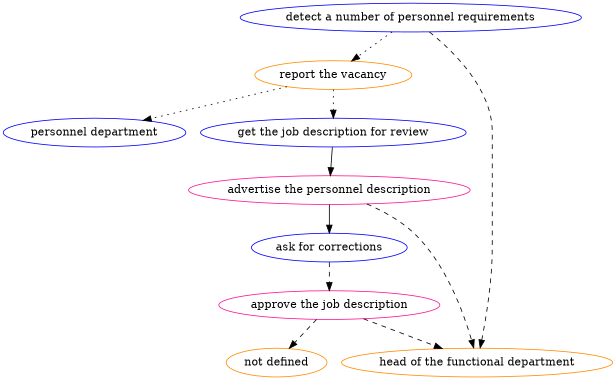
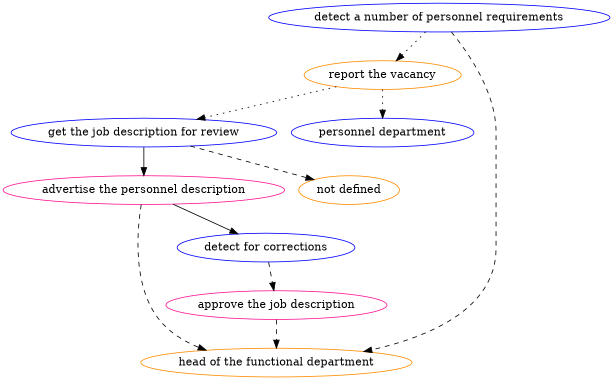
  strict digraph {
    node [color=blue]
    edge [attrs="{'type': 'flow', 'label': 'flow'}" style=dashed]
    "detect a number of personnel requirements" [attrs="{'type': 'Activity', 'label': 'detect a number of personnel requirements'}"]
    "report the vacancy" [attrs="{'type': 'Activity', 'label': 'report the vacancy'}" color=darkorange]
    "head of the functional department" [attrs="{'type': 'Actor', 'label': 'head of the functional department'}" color=darkorange]
    "get the job description for review" [attrs="{'type': 'Activity', 'label': 'get the job description for review'}"]
    "personnel department" [attrs="{'type': 'Actor', 'label': 'personnel department'}"]
    n6 [attrs="{'type': 'Activity', 'label': 'advertise the job description'}" color=deeppink label="advertise the personnel description"]
    "not defined" [attrs="{'type': 'Actor', 'label': 'not defined'}" color=darkorange]
-   "ask for corrections" [attrs="{'type': 'Activity', 'label': 'ask for corrections'}"]
+   "ask for corrections" [attrs="{'type': 'Activity', 'label': 'ask for corrections'}" label="detect for corrections"]
    "approve the job description" [attrs="{'type': 'Activity', 'label': 'approve the job description'}" color=deeppink]
    "detect a number of personnel requirements" -> "report the vacancy" [style=dotted]
    "detect a number of personnel requirements" -> "head of the functional department" [attrs="{'type': 'actor performer', 'label': 'actor performer'}"]
    "report the vacancy" -> "get the job description for review" [style=dotted]
    "report the vacancy" -> "personnel department" [attrs="{'type': 'actor performer', 'label': 'actor performer'}" style=dotted]
    "get the job description for review" -> n6 [style=solid]
-   "approve the job description" -> "not defined" [attrs="{'type': 'actor performer', 'label': 'actor performer'}"]
+   "get the job description for review" -> "not defined" [attrs="{'type': 'actor performer', 'label': 'actor performer'}"]
    n6 -> "head of the functional department" [attrs="{'type': 'actor performer', 'label': 'actor performer'}"]
    n6 -> "ask for corrections" [style=solid]
    "ask for corrections" -> "approve the job description"
    "approve the job description" -> "head of the functional department" [attrs="{'type': 'actor performer', 'label': 'actor performer'}"]
  }
